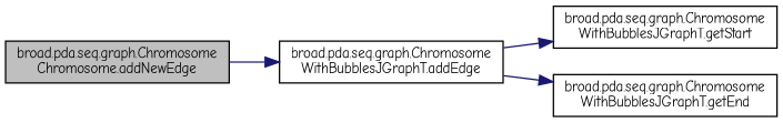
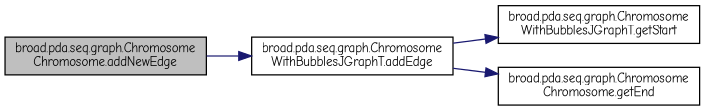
  digraph {
    fontname="Comic Neue"
    rankdir=LR
    node [color=black fillcolor=white fontname="Comic Neue" fontsize=10 shape=record style=filled]
    edge [color=midnightblue fontname="Comic Neue" fontsize=10 labelfontname=Helvetica labelfontsize=10 style=solid]
    n1 [fillcolor=grey75 fontcolor=black height=0.2 label="broad.pda.seq.graph.Chromosome\lChromosome.addNewEdge" width=0.4]
    n2 [height=0.2 label="broad.pda.seq.graph.Chromosome\lWithBubblesJGraphT.addEdge" width=0.4]
    n3 [height=0.2 label="broad.pda.seq.graph.Chromosome\lWithBubblesJGraphT.getStart" width=0.4]
-   n4 [height=0.2 label="broad.pda.seq.graph.Chromosome\lWithBubblesJGraphT.getEnd" width=0.4]
+   n4 [height=0.2 label="broad.pda.seq.graph.Chromosome\lChromosome.getEnd" width=0.4]
    n1 -> n2
    n2 -> n3
    n2 -> n4
  }
